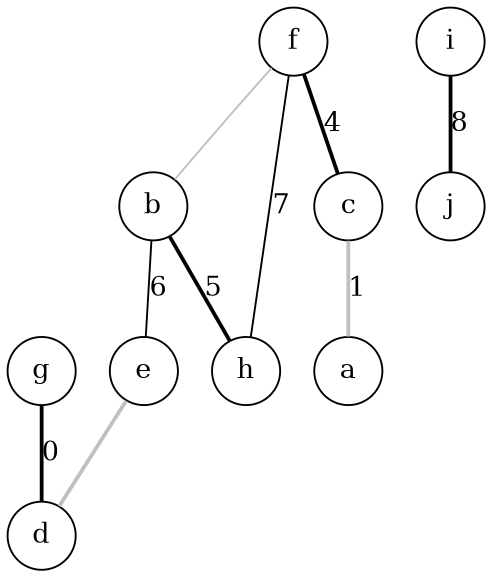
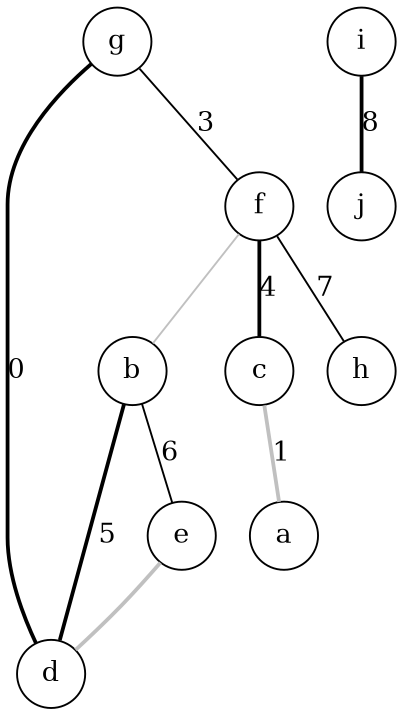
  graph {
    node [shape=circle]
    edge [style=bold]
    b
    d
    e
    c
    a
    f
    h
    g
    i
    j
-   b -- h [label=5]
+   b -- d [label=5]
    b -- e [label=6 style=solid]
    e -- d [color=gray weight=0]
    c -- a [color=gray label=1]
    f -- b [color=gray style=solid weight=0]
    f -- c [label=4]
    f -- h [label=7 style=solid]
    g -- d [label=0]
+   g -- f [label=3 style=solid]
    i -- j [label=8]
  }
